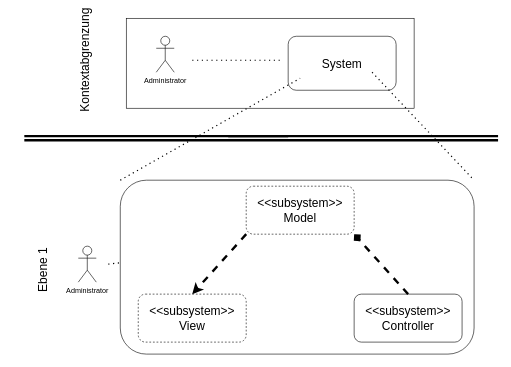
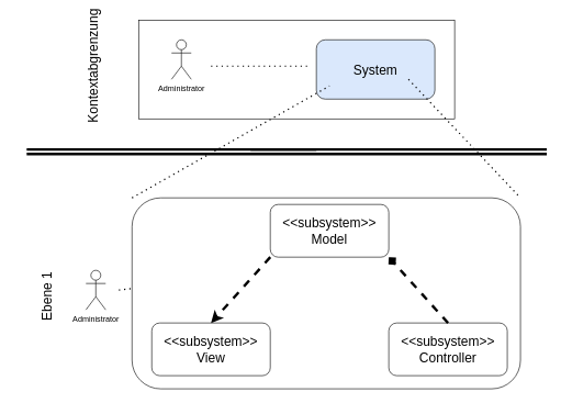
  <mxCell id="0" />
  <mxCell id="1" parent="0" />
  <mxCell id="2" value="Administrator&lt;br&gt;" style="shape=umlActor;verticalLabelPosition=bottom;verticalAlign=top;html=1;outlineConnect=0;" parent="1" vertex="1"><mxGeometry x="260" y="50" width="30" height="60" as="geometry" /></mxCell>
  <mxCell id="3" value="" style="endArrow=none;dashed=1;html=1;dashPattern=1 3;strokeWidth=2;rounded=0;strokeColor=default;" parent="1" edge="1"><mxGeometry width="50" height="50" relative="1" as="geometry"><mxPoint x="320" y="90" as="sourcePoint" /><mxPoint x="470" y="90" as="targetPoint" /></mxGeometry></mxCell>
- <mxCell id="4" value="&lt;font style=&quot;font-size: 20px;&quot;&gt;System&lt;/font&gt;" style="rounded=1;whiteSpace=wrap;html=1;" parent="1" vertex="1"><mxGeometry x="480" y="50" width="180" height="90" as="geometry" /></mxCell>
+ <mxCell id="4" value="&lt;font style=&quot;font-size: 20px;&quot;&gt;System&lt;/font&gt;" style="rounded=1;whiteSpace=wrap;html=1;fillColor=#dae8fc;" parent="1" vertex="1"><mxGeometry x="480" y="50" width="180" height="90" as="geometry" /></mxCell>
  <mxCell id="5" value="" style="rounded=0;whiteSpace=wrap;html=1;fontSize=20;fillColor=none;" parent="1" vertex="1"><mxGeometry x="210" y="20" width="480" height="150" as="geometry" /></mxCell>
  <mxCell id="6" value="Kontextabgrenzung&lt;br&gt;" style="text;html=1;align=center;verticalAlign=middle;resizable=0;points=[];autosize=1;strokeColor=none;fillColor=none;fontSize=20;rotation=-90;" parent="1" vertex="1"><mxGeometry x="40" y="70" width="200" height="40" as="geometry" /></mxCell>
  <mxCell id="7" value="" style="shape=link;html=1;rounded=0;strokeColor=default;fontSize=20;strokeWidth=4;" parent="1" edge="1"><mxGeometry width="100" relative="1" as="geometry"><mxPoint x="40" y="220" as="sourcePoint" /><mxPoint x="830" y="220" as="targetPoint" /></mxGeometry></mxCell>
  <mxCell id="8" value="" style="shape=link;html=1;rounded=0;strokeColor=default;fontSize=20;" parent="1" edge="1"><mxGeometry width="100" relative="1" as="geometry"><mxPoint x="380" y="220" as="sourcePoint" /><mxPoint x="480" y="220" as="targetPoint" /></mxGeometry></mxCell>
  <mxCell id="9" value="Administrator&lt;br&gt;" style="shape=umlActor;verticalLabelPosition=bottom;verticalAlign=top;html=1;outlineConnect=0;" parent="1" vertex="1"><mxGeometry x="130" y="400" width="30" height="60" as="geometry" /></mxCell>
  <mxCell id="10" value="" style="endArrow=none;dashed=1;html=1;dashPattern=1 3;strokeWidth=2;rounded=0;strokeColor=default;" parent="1" edge="1"><mxGeometry width="50" height="50" relative="1" as="geometry"><mxPoint x="180" y="430" as="sourcePoint" /><mxPoint x="350" y="410" as="targetPoint" /></mxGeometry></mxCell>
  <mxCell id="11" value="" style="rounded=1;whiteSpace=wrap;html=1;" parent="1" vertex="1"><mxGeometry x="200" y="290" width="590" height="290" as="geometry" /></mxCell>
- <mxCell id="12" value="&amp;lt;&amp;lt;subsystem&amp;gt;&amp;gt;&lt;br&gt;Model" style="rounded=1;whiteSpace=wrap;html=1;fontSize=20;fillColor=none;dashed=1;" parent="1" vertex="1"><mxGeometry x="410" y="300" width="180" height="80" as="geometry" /></mxCell>
+ <mxCell id="12" value="&amp;lt;&amp;lt;subsystem&amp;gt;&amp;gt;&lt;br&gt;Model" style="rounded=1;whiteSpace=wrap;html=1;fontSize=20;fillColor=none;" parent="1" vertex="1"><mxGeometry x="410" y="300" width="180" height="80" as="geometry" /></mxCell>
  <mxCell id="13" value="&amp;lt;&amp;lt;subsystem&amp;gt;&amp;gt;&lt;br&gt;Controller" style="rounded=1;whiteSpace=wrap;html=1;fontSize=20;fillColor=none;" parent="1" vertex="1"><mxGeometry x="590" y="480" width="180" height="80" as="geometry" /></mxCell>
- <mxCell id="14" value="&amp;lt;&amp;lt;subsystem&amp;gt;&amp;gt;&lt;br&gt;View" style="rounded=1;whiteSpace=wrap;html=1;fontSize=20;fillColor=none;dashed=1;" parent="1" vertex="1"><mxGeometry x="230" y="480" width="180" height="80" as="geometry" /></mxCell>
+ <mxCell id="14" value="&amp;lt;&amp;lt;subsystem&amp;gt;&amp;gt;&lt;br&gt;View" style="rounded=1;whiteSpace=wrap;html=1;fontSize=20;fillColor=none;" parent="1" vertex="1"><mxGeometry x="230" y="480" width="180" height="80" as="geometry" /></mxCell>
  <mxCell id="15" value="" style="endArrow=none;dashed=1;html=1;dashPattern=1 3;strokeWidth=2;rounded=0;strokeColor=default;fontSize=20;entryX=0.604;entryY=0.667;entryDx=0;entryDy=0;entryPerimeter=0;exitX=0;exitY=0;exitDx=0;exitDy=0;" parent="1" source="11" target="5" edge="1"><mxGeometry width="50" height="50" relative="1" as="geometry"><mxPoint x="410" y="380" as="sourcePoint" /><mxPoint x="460" y="330" as="targetPoint" /></mxGeometry></mxCell>
  <mxCell id="16" value="" style="endArrow=none;dashed=1;html=1;dashPattern=1 3;strokeWidth=2;rounded=0;strokeColor=default;fontSize=20;entryX=1;entryY=0;entryDx=0;entryDy=0;exitX=0.854;exitY=0.6;exitDx=0;exitDy=0;exitPerimeter=0;" parent="1" source="5" target="11" edge="1"><mxGeometry width="50" height="50" relative="1" as="geometry"><mxPoint x="810" y="260" as="sourcePoint" /><mxPoint x="509.92" y="130.05" as="targetPoint" /></mxGeometry></mxCell>
  <mxCell id="17" value="" style="endArrow=diamond;html=1;rounded=0;dashed=1;strokeColor=default;strokeWidth=4;fontSize=20;entryX=1;entryY=1;entryDx=0;entryDy=0;exitX=0.5;exitY=0;exitDx=0;exitDy=0;" parent="1" source="13" target="12" edge="1"><mxGeometry width="50" height="50" relative="1" as="geometry"><mxPoint x="410" y="390" as="sourcePoint" /><mxPoint x="460" y="340" as="targetPoint" /></mxGeometry></mxCell>
  <mxCell id="18" value="" style="endArrow=classic;html=1;rounded=0;dashed=1;strokeColor=default;strokeWidth=4;fontSize=20;entryX=0.5;entryY=0;entryDx=0;entryDy=0;exitX=0;exitY=1;exitDx=0;exitDy=0;" parent="1" source="12" target="14" edge="1"><mxGeometry width="50" height="50" relative="1" as="geometry"><mxPoint x="410" y="390" as="sourcePoint" /><mxPoint x="460" y="340" as="targetPoint" /></mxGeometry></mxCell>
  <mxCell id="19" value="Ebene 1" style="text;html=1;align=center;verticalAlign=middle;resizable=0;points=[];autosize=1;strokeColor=none;fillColor=none;fontSize=20;rotation=-90;" parent="1" vertex="1"><mxGeometry y="420" width="100" height="40" as="geometry" x="20" /></mxCell>
